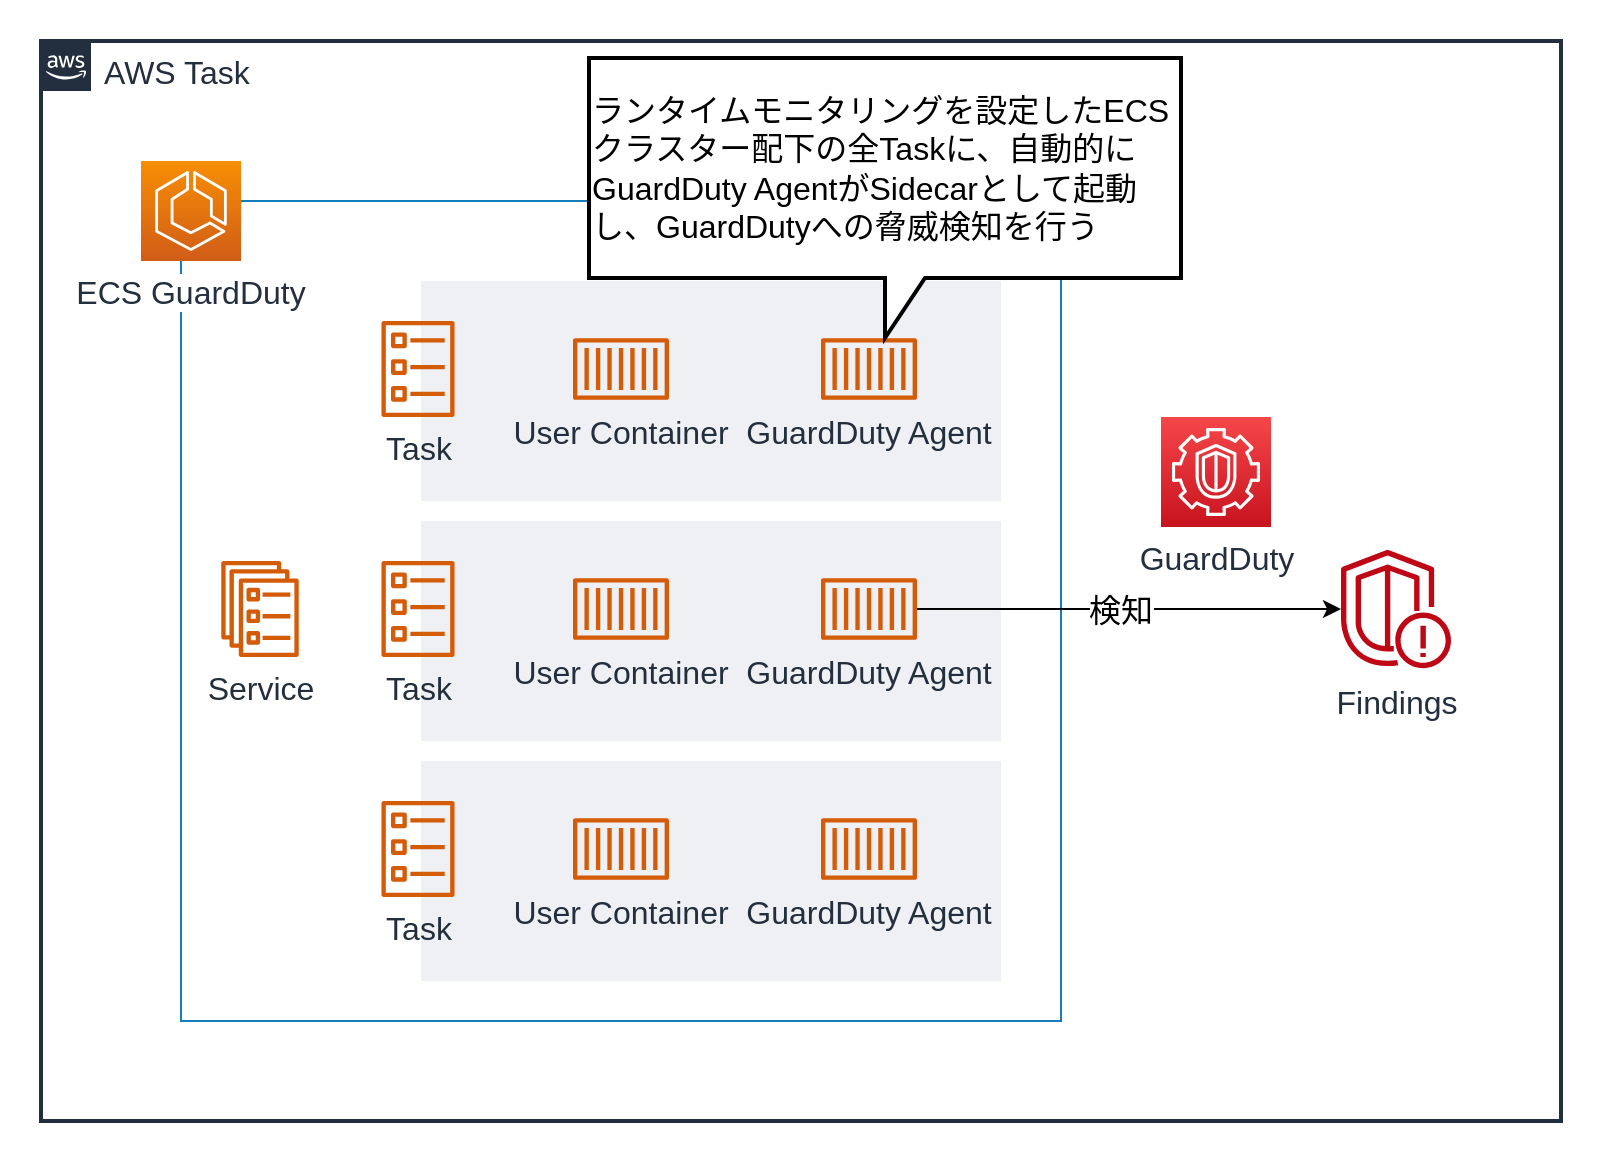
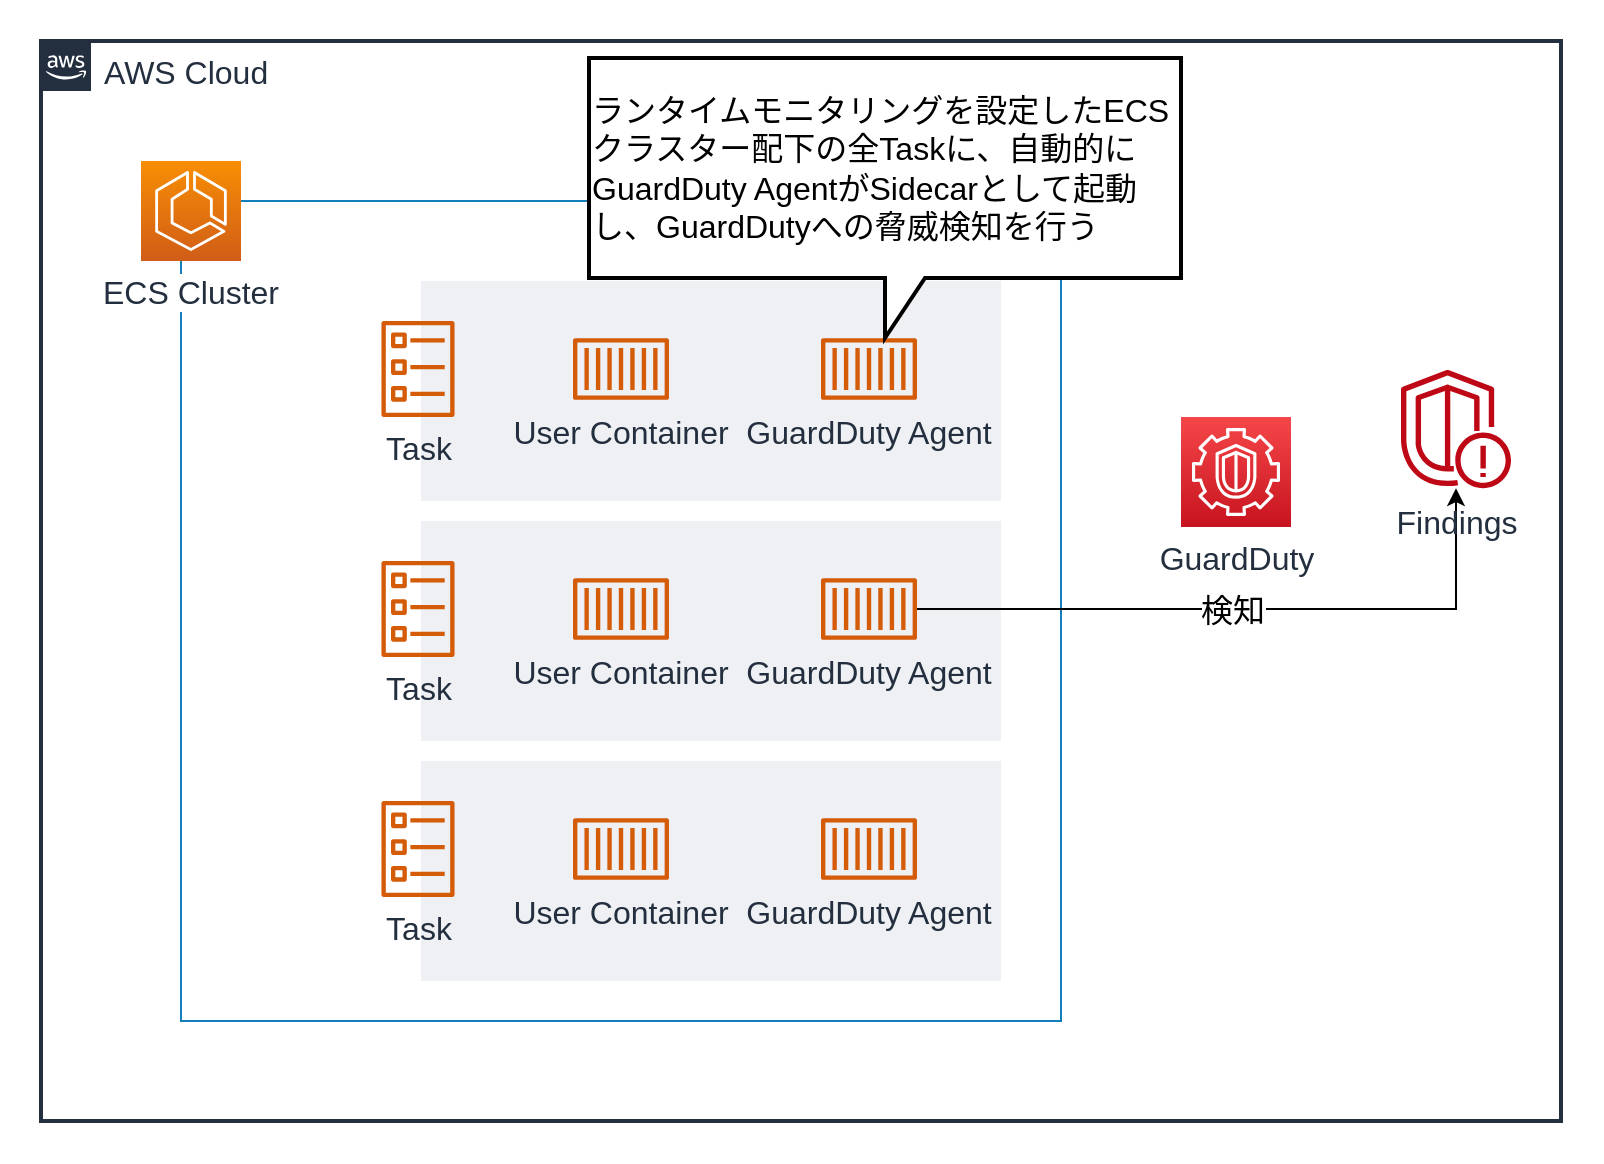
  <mxCell id="0" />
  <mxCell id="1" parent="0" />
- <mxCell id="2" value="AWS Task" style="points=[[0,0],[0.25,0],[0.5,0],[0.75,0],[1,0],[1,0.25],[1,0.5],[1,0.75],[1,1],[0.75,1],[0.5,1],[0.25,1],[0,1],[0,0.75],[0,0.5],[0,0.25]];outlineConnect=0;gradientColor=none;html=1;whiteSpace=wrap;fontSize=16;fontStyle=0;container=1;pointerEvents=0;collapsible=0;recursiveResize=0;shape=mxgraph.aws4.group;grIcon=mxgraph.aws4.group_aws_cloud_alt;strokeColor=#232F3E;fillColor=none;verticalAlign=top;align=left;spacingLeft=30;fontColor=#232F3E;dashed=0;strokeWidth=2;labelBackgroundColor=default;" vertex="1" parent="1"><mxGeometry x="20" y="20" width="760" height="540" as="geometry" /></mxCell>
+ <mxCell id="2" value="AWS Cloud" style="points=[[0,0],[0.25,0],[0.5,0],[0.75,0],[1,0],[1,0.25],[1,0.5],[1,0.75],[1,1],[0.75,1],[0.5,1],[0.25,1],[0,1],[0,0.75],[0,0.5],[0,0.25]];outlineConnect=0;gradientColor=none;html=1;whiteSpace=wrap;fontSize=16;fontStyle=0;container=1;pointerEvents=0;collapsible=0;recursiveResize=0;shape=mxgraph.aws4.group;grIcon=mxgraph.aws4.group_aws_cloud_alt;strokeColor=#232F3E;fillColor=none;verticalAlign=top;align=left;spacingLeft=30;fontColor=#232F3E;dashed=0;strokeWidth=2;labelBackgroundColor=default;" vertex="1" parent="1"><mxGeometry x="20" y="20" width="760" height="540" as="geometry" /></mxCell>
  <mxCell id="3" value="" style="fillColor=none;strokeColor=#147EBA;verticalAlign=top;fontStyle=0;fontColor=#147EBA;whiteSpace=wrap;html=1;" vertex="1" parent="2"><mxGeometry x="70" y="80" width="440" height="410" as="geometry" /></mxCell>
  <mxCell id="4" value="" style="fillColor=#EFF0F3;strokeColor=none;dashed=0;verticalAlign=top;fontStyle=0;fontColor=#232F3D;whiteSpace=wrap;html=1;" vertex="1" parent="2"><mxGeometry x="190" y="120" width="290" height="110" as="geometry" /></mxCell>
- <mxCell id="5" value="Service" style="sketch=0;outlineConnect=0;fontColor=#232F3E;gradientColor=none;fillColor=#D45B07;strokeColor=none;dashed=0;verticalLabelPosition=bottom;verticalAlign=top;align=center;html=1;fontSize=16;fontStyle=0;aspect=fixed;pointerEvents=1;shape=mxgraph.aws4.ecs_service;" vertex="1" parent="2"><mxGeometry x="90" y="260" width="39" height="48" as="geometry" /></mxCell>
  <mxCell id="6" value="GuardDuty Agent" style="sketch=0;outlineConnect=0;fontColor=#232F3E;gradientColor=none;fillColor=#D45B07;strokeColor=none;dashed=0;verticalLabelPosition=bottom;verticalAlign=top;align=center;html=1;fontSize=16;fontStyle=0;aspect=fixed;pointerEvents=1;shape=mxgraph.aws4.container_1;" vertex="1" parent="2"><mxGeometry x="390" y="148.5" width="48" height="31" as="geometry" /></mxCell>
  <mxCell id="7" value="User Container" style="sketch=0;outlineConnect=0;fontColor=#232F3E;gradientColor=none;fillColor=#D45B07;strokeColor=none;dashed=0;verticalLabelPosition=bottom;verticalAlign=top;align=center;html=1;fontSize=16;fontStyle=0;aspect=fixed;pointerEvents=1;shape=mxgraph.aws4.container_1;" vertex="1" parent="2"><mxGeometry x="266" y="148.5" width="48" height="31" as="geometry" /></mxCell>
  <mxCell id="8" value="Task" style="sketch=0;outlineConnect=0;fontColor=#232F3E;gradientColor=none;fillColor=#D45B07;strokeColor=none;dashed=0;verticalLabelPosition=bottom;verticalAlign=top;align=center;html=1;fontSize=16;fontStyle=0;aspect=fixed;pointerEvents=1;shape=mxgraph.aws4.ecs_task;shadow=0;" vertex="1" parent="2"><mxGeometry x="170" y="140" width="37" height="48" as="geometry" /></mxCell>
  <mxCell id="9" value="" style="fillColor=#EFF0F3;strokeColor=none;dashed=0;verticalAlign=top;fontStyle=0;fontColor=#232F3D;whiteSpace=wrap;html=1;" vertex="1" parent="2"><mxGeometry x="190" y="240" width="290" height="110" as="geometry" /></mxCell>
  <mxCell id="10" style="edgeStyle=orthogonalEdgeStyle;rounded=0;orthogonalLoop=1;jettySize=auto;html=1;" edge="1" parent="2" source="12" target="21"><mxGeometry relative="1" as="geometry" /></mxCell>
  <mxCell id="11" value="検知" style="edgeLabel;html=1;align=center;verticalAlign=middle;resizable=0;points=[];fontSize=16;" vertex="1" connectable="0" parent="10"><mxGeometry x="-0.047" relative="1" as="geometry"><mxPoint as="offset" /></mxGeometry></mxCell>
  <mxCell id="12" value="GuardDuty Agent" style="sketch=0;outlineConnect=0;fontColor=#232F3E;gradientColor=none;fillColor=#D45B07;strokeColor=none;dashed=0;verticalLabelPosition=bottom;verticalAlign=top;align=center;html=1;fontSize=16;fontStyle=0;aspect=fixed;pointerEvents=1;shape=mxgraph.aws4.container_1;" vertex="1" parent="2"><mxGeometry x="390" y="268.5" width="48" height="31" as="geometry" /></mxCell>
  <mxCell id="13" value="User Container" style="sketch=0;outlineConnect=0;fontColor=#232F3E;gradientColor=none;fillColor=#D45B07;strokeColor=none;dashed=0;verticalLabelPosition=bottom;verticalAlign=top;align=center;html=1;fontSize=16;fontStyle=0;aspect=fixed;pointerEvents=1;shape=mxgraph.aws4.container_1;" vertex="1" parent="2"><mxGeometry x="266" y="268.5" width="48" height="31" as="geometry" /></mxCell>
  <mxCell id="14" value="Task" style="sketch=0;outlineConnect=0;fontColor=#232F3E;gradientColor=none;fillColor=#D45B07;strokeColor=none;dashed=0;verticalLabelPosition=bottom;verticalAlign=top;align=center;html=1;fontSize=16;fontStyle=0;aspect=fixed;pointerEvents=1;shape=mxgraph.aws4.ecs_task;shadow=0;" vertex="1" parent="2"><mxGeometry x="170" y="260" width="37" height="48" as="geometry" /></mxCell>
  <mxCell id="15" value="" style="fillColor=#EFF0F3;strokeColor=none;dashed=0;verticalAlign=top;fontStyle=0;fontColor=#232F3D;whiteSpace=wrap;html=1;" vertex="1" parent="2"><mxGeometry x="190" y="360" width="290" height="110" as="geometry" /></mxCell>
  <mxCell id="16" value="GuardDuty Agent" style="sketch=0;outlineConnect=0;fontColor=#232F3E;gradientColor=none;fillColor=#D45B07;strokeColor=none;dashed=0;verticalLabelPosition=bottom;verticalAlign=top;align=center;html=1;fontSize=16;fontStyle=0;aspect=fixed;pointerEvents=1;shape=mxgraph.aws4.container_1;" vertex="1" parent="2"><mxGeometry x="390" y="388.5" width="48" height="31" as="geometry" /></mxCell>
  <mxCell id="17" value="User Container" style="sketch=0;outlineConnect=0;fontColor=#232F3E;gradientColor=none;fillColor=#D45B07;strokeColor=none;dashed=0;verticalLabelPosition=bottom;verticalAlign=top;align=center;html=1;fontSize=16;fontStyle=0;aspect=fixed;pointerEvents=1;shape=mxgraph.aws4.container_1;" vertex="1" parent="2"><mxGeometry x="266" y="388.5" width="48" height="31" as="geometry" /></mxCell>
  <mxCell id="18" value="Task" style="sketch=0;outlineConnect=0;fontColor=#232F3E;gradientColor=none;fillColor=#D45B07;strokeColor=none;dashed=0;verticalLabelPosition=bottom;verticalAlign=top;align=center;html=1;fontSize=16;fontStyle=0;aspect=fixed;pointerEvents=1;shape=mxgraph.aws4.ecs_task;shadow=0;" vertex="1" parent="2"><mxGeometry x="170" y="380" width="37" height="48" as="geometry" /></mxCell>
- <mxCell id="19" value="ECS GuardDuty" style="sketch=0;points=[[0,0,0],[0.25,0,0],[0.5,0,0],[0.75,0,0],[1,0,0],[0,1,0],[0.25,1,0],[0.5,1,0],[0.75,1,0],[1,1,0],[0,0.25,0],[0,0.5,0],[0,0.75,0],[1,0.25,0],[1,0.5,0],[1,0.75,0]];outlineConnect=0;fontColor=#232F3E;gradientColor=#F78E04;gradientDirection=north;fillColor=#D05C17;strokeColor=#ffffff;dashed=0;verticalLabelPosition=bottom;verticalAlign=top;align=center;html=1;fontSize=16;fontStyle=0;aspect=fixed;shape=mxgraph.aws4.resourceIcon;resIcon=mxgraph.aws4.ecs;labelBackgroundColor=#FFFFFF;" vertex="1" parent="2"><mxGeometry x="50" y="60" width="50" height="50" as="geometry" /></mxCell>
- <mxCell id="20" value="GuardDuty" style="sketch=0;points=[[0,0,0],[0.25,0,0],[0.5,0,0],[0.75,0,0],[1,0,0],[0,1,0],[0.25,1,0],[0.5,1,0],[0.75,1,0],[1,1,0],[0,0.25,0],[0,0.5,0],[0,0.75,0],[1,0.25,0],[1,0.5,0],[1,0.75,0]];outlineConnect=0;fontColor=#232F3E;gradientColor=#F54749;gradientDirection=north;fillColor=#C7131F;strokeColor=#ffffff;dashed=0;verticalLabelPosition=bottom;verticalAlign=top;align=center;html=1;fontSize=16;fontStyle=0;aspect=fixed;shape=mxgraph.aws4.resourceIcon;resIcon=mxgraph.aws4.guardduty;" vertex="1" parent="2"><mxGeometry x="560" y="188" width="55" height="55" as="geometry" /></mxCell>
- <mxCell id="21" value="Findings" style="sketch=0;outlineConnect=0;fontColor=#232F3E;gradientColor=none;fillColor=#BF0816;strokeColor=none;dashed=0;verticalLabelPosition=bottom;verticalAlign=top;align=center;html=1;fontSize=16;fontStyle=0;aspect=fixed;pointerEvents=1;shape=mxgraph.aws4.finding;" vertex="1" parent="2"><mxGeometry x="650" y="253.33" width="55" height="61.33" as="geometry" /></mxCell>
+ <mxCell id="19" value="ECS Cluster" style="sketch=0;points=[[0,0,0],[0.25,0,0],[0.5,0,0],[0.75,0,0],[1,0,0],[0,1,0],[0.25,1,0],[0.5,1,0],[0.75,1,0],[1,1,0],[0,0.25,0],[0,0.5,0],[0,0.75,0],[1,0.25,0],[1,0.5,0],[1,0.75,0]];outlineConnect=0;fontColor=#232F3E;gradientColor=#F78E04;gradientDirection=north;fillColor=#D05C17;strokeColor=#ffffff;dashed=0;verticalLabelPosition=bottom;verticalAlign=top;align=center;html=1;fontSize=16;fontStyle=0;aspect=fixed;shape=mxgraph.aws4.resourceIcon;resIcon=mxgraph.aws4.ecs;labelBackgroundColor=#FFFFFF;" vertex="1" parent="2"><mxGeometry x="50" y="60" width="50" height="50" as="geometry" /></mxCell>
+ <mxCell id="20" value="GuardDuty" style="sketch=0;points=[[0,0,0],[0.25,0,0],[0.5,0,0],[0.75,0,0],[1,0,0],[0,1,0],[0.25,1,0],[0.5,1,0],[0.75,1,0],[1,1,0],[0,0.25,0],[0,0.5,0],[0,0.75,0],[1,0.25,0],[1,0.5,0],[1,0.75,0]];outlineConnect=0;fontColor=#232F3E;gradientColor=#F54749;gradientDirection=north;fillColor=#C7131F;strokeColor=#ffffff;dashed=0;verticalLabelPosition=bottom;verticalAlign=top;align=center;html=1;fontSize=16;fontStyle=0;aspect=fixed;shape=mxgraph.aws4.resourceIcon;resIcon=mxgraph.aws4.guardduty;" vertex="1" parent="2"><mxGeometry x="570" y="188" width="55" height="55" as="geometry" /></mxCell>
+ <mxCell id="21" value="Findings" style="sketch=0;outlineConnect=0;fontColor=#232F3E;gradientColor=none;fillColor=#BF0816;strokeColor=none;dashed=0;verticalLabelPosition=bottom;verticalAlign=top;align=center;html=1;fontSize=16;fontStyle=0;aspect=fixed;pointerEvents=1;shape=mxgraph.aws4.finding;" vertex="1" parent="2"><mxGeometry x="680" y="163.33" width="55" height="61.33" as="geometry" /></mxCell>
  <mxCell id="22" value="ランタイムモニタリングを設定したECSクラスター配下の全Taskに、自動的にGuardDuty AgentがSidecarとして起動し、GuardDutyへの脅威検知を行う" style="shape=callout;whiteSpace=wrap;html=1;perimeter=calloutPerimeter;strokeWidth=2;align=left;fontSize=16;" vertex="1" parent="2"><mxGeometry x="274" y="8.5" width="296" height="140" as="geometry" /></mxCell>
